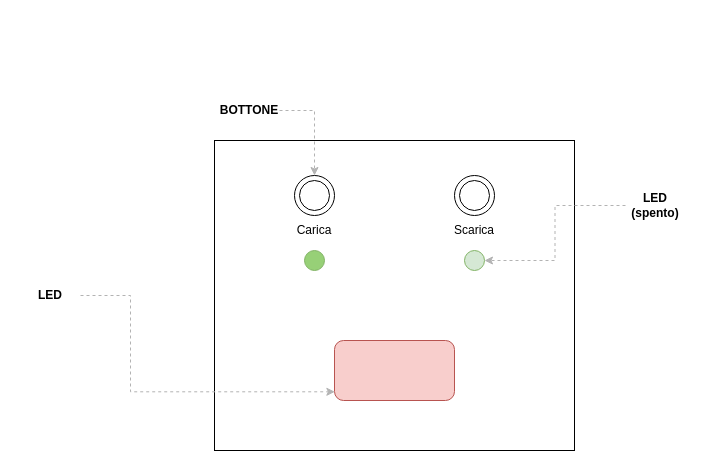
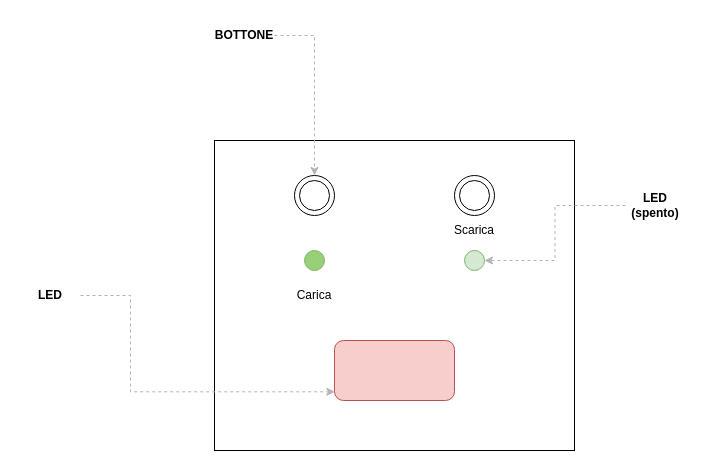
  <mxCell id="0" />
  <mxCell id="1" parent="0" />
  <mxCell id="2" value="" style="rounded=0;whiteSpace=wrap;html=1;" vertex="1" parent="1"><mxGeometry x="214" y="140" width="360" height="310" as="geometry" /></mxCell>
- <mxCell id="3" value="Carica" style="text;html=1;strokeColor=none;fillColor=none;align=center;verticalAlign=middle;whiteSpace=wrap;rounded=0;" vertex="1" parent="1"><mxGeometry x="284" y="215" width="60" height="30" as="geometry" /></mxCell>
+ <mxCell id="3" value="Carica" style="text;html=1;strokeColor=none;fillColor=none;align=center;verticalAlign=middle;whiteSpace=wrap;rounded=0;" vertex="1" parent="1"><mxGeometry x="284" y="280" width="60" height="30" as="geometry" /></mxCell>
  <mxCell id="4" value="" style="ellipse;whiteSpace=wrap;html=1;aspect=fixed;" vertex="1" parent="1"><mxGeometry x="294" y="175" width="40" height="40" as="geometry" /></mxCell>
  <mxCell id="5" value="" style="ellipse;whiteSpace=wrap;html=1;aspect=fixed;" vertex="1" parent="1"><mxGeometry x="299" y="180" width="30" height="30" as="geometry" /></mxCell>
  <mxCell id="6" value="Scarica" style="text;html=1;strokeColor=none;fillColor=none;align=center;verticalAlign=middle;whiteSpace=wrap;rounded=0;" vertex="1" parent="1"><mxGeometry x="444" y="215" width="60" height="30" as="geometry" /></mxCell>
  <mxCell id="7" value="" style="ellipse;whiteSpace=wrap;html=1;aspect=fixed;" vertex="1" parent="1"><mxGeometry x="454" y="175" width="40" height="40" as="geometry" /></mxCell>
  <mxCell id="8" value="" style="ellipse;whiteSpace=wrap;html=1;aspect=fixed;" vertex="1" parent="1"><mxGeometry x="459" y="180" width="30" height="30" as="geometry" /></mxCell>
  <mxCell id="9" value="" style="ellipse;whiteSpace=wrap;html=1;aspect=fixed;fillColor=#97D077;strokeColor=#82b366;" vertex="1" parent="1"><mxGeometry x="304" y="250" width="20" height="20" as="geometry" /></mxCell>
  <mxCell id="10" value="" style="ellipse;whiteSpace=wrap;html=1;aspect=fixed;fillColor=#d5e8d4;strokeColor=#82b366;" vertex="1" parent="1"><mxGeometry x="464" y="250" width="20" height="20" as="geometry" /></mxCell>
  <mxCell id="11" value="" style="rounded=1;whiteSpace=wrap;html=1;fillColor=#f8cecc;strokeColor=#b85450;" vertex="1" parent="1"><mxGeometry x="334" y="340" width="120" height="60" as="geometry" /></mxCell>
  <mxCell id="12" style="edgeStyle=orthogonalEdgeStyle;rounded=0;orthogonalLoop=1;jettySize=auto;html=1;entryX=0.003;entryY=0.855;entryDx=0;entryDy=0;entryPerimeter=0;strokeColor=#B3B3B3;dashed=1;" edge="1" parent="1" source="13" target="11"><mxGeometry relative="1" as="geometry"><Array as="points"><mxPoint x="130" y="295" /><mxPoint x="130" y="391" /></Array></mxGeometry></mxCell>
  <mxCell id="13" value="&lt;b&gt;LED&lt;/b&gt;" style="text;html=1;strokeColor=none;fillColor=none;align=center;verticalAlign=middle;whiteSpace=wrap;rounded=0;" vertex="1" parent="1"><mxGeometry x="20" y="280" width="60" height="30" as="geometry" /></mxCell>
  <mxCell id="14" style="edgeStyle=orthogonalEdgeStyle;rounded=0;orthogonalLoop=1;jettySize=auto;html=1;entryX=0.5;entryY=0;entryDx=0;entryDy=0;strokeColor=#B3B3B3;dashed=1;" edge="1" parent="1" source="15" target="4"><mxGeometry relative="1" as="geometry" /></mxCell>
- <mxCell id="15" value="&lt;b&gt;BOTTONE&lt;/b&gt;" style="text;html=1;strokeColor=none;fillColor=none;align=center;verticalAlign=middle;whiteSpace=wrap;rounded=0;" vertex="1" parent="1"><mxGeometry x="219" y="95" width="60" height="30" as="geometry" /></mxCell>
+ <mxCell id="15" value="&lt;b&gt;BOTTONE&lt;/b&gt;" style="text;html=1;strokeColor=none;fillColor=none;align=center;verticalAlign=middle;whiteSpace=wrap;rounded=0;" vertex="1" parent="1"><mxGeometry x="214" y="20" width="60" height="30" as="geometry" /></mxCell>
  <mxCell id="16" style="edgeStyle=orthogonalEdgeStyle;rounded=0;orthogonalLoop=1;jettySize=auto;html=1;entryX=1;entryY=0.5;entryDx=0;entryDy=0;strokeColor=#B3B3B3;dashed=1;" edge="1" parent="1" source="17" target="10"><mxGeometry relative="1" as="geometry" /></mxCell>
  <mxCell id="17" value="&lt;b&gt;LED (spento)&lt;/b&gt;" style="text;html=1;strokeColor=none;fillColor=none;align=center;verticalAlign=middle;whiteSpace=wrap;rounded=0;" vertex="1" parent="1"><mxGeometry x="625" y="190" width="60" height="30" as="geometry" /></mxCell>
